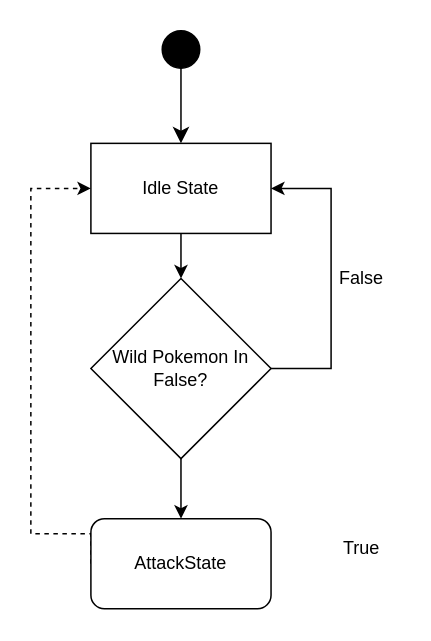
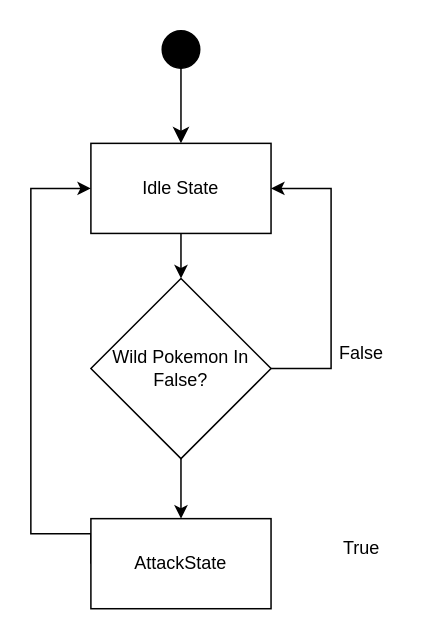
  <mxCell id="0" />
  <mxCell id="1" parent="0" />
  <mxCell id="2" value="" style="rounded=0;html=1;jettySize=auto;orthogonalLoop=1;fontSize=11;endArrow=classic;endFill=1;endSize=8;strokeWidth=1;shadow=0;labelBackgroundColor=none;edgeStyle=orthogonalEdgeStyle;" parent="1" edge="1"><mxGeometry relative="1" as="geometry"><mxPoint x="120" y="45" as="sourcePoint" /><mxPoint x="120" y="95" as="targetPoint" /></mxGeometry></mxCell>
  <mxCell id="3" value="" style="ellipse;whiteSpace=wrap;html=1;aspect=fixed;fillColor=#000000;" vertex="1" parent="1"><mxGeometry x="107.5" y="20" width="25" height="25" as="geometry" /></mxCell>
  <mxCell id="4" style="edgeStyle=orthogonalEdgeStyle;rounded=0;orthogonalLoop=1;jettySize=auto;html=1;exitX=0.5;exitY=1;exitDx=0;exitDy=0;entryX=0.5;entryY=0;entryDx=0;entryDy=0;endArrow=classic;endFill=1;" edge="1" parent="1" source="5" target="8"><mxGeometry relative="1" as="geometry" /></mxCell>
  <mxCell id="5" value="Idle State" style="rounded=0;whiteSpace=wrap;html=1;fillColor=#FFFFFF;" vertex="1" parent="1"><mxGeometry x="60" y="95" width="120" height="60" as="geometry" /></mxCell>
  <mxCell id="6" style="edgeStyle=orthogonalEdgeStyle;rounded=0;orthogonalLoop=1;jettySize=auto;html=1;exitX=1;exitY=0.5;exitDx=0;exitDy=0;entryX=1;entryY=0.5;entryDx=0;entryDy=0;endArrow=classic;endFill=1;" edge="1" parent="1" source="8" target="5"><mxGeometry relative="1" as="geometry"><Array as="points"><mxPoint x="180" y="245" /><mxPoint x="220" y="245" /><mxPoint x="220" y="125" /></Array></mxGeometry></mxCell>
  <mxCell id="7" style="edgeStyle=orthogonalEdgeStyle;rounded=0;orthogonalLoop=1;jettySize=auto;html=1;exitX=0.5;exitY=1;exitDx=0;exitDy=0;entryX=0.5;entryY=0;entryDx=0;entryDy=0;endArrow=classic;endFill=1;" edge="1" parent="1" source="8" target="11"><mxGeometry relative="1" as="geometry" /></mxCell>
  <mxCell id="8" value="Wild Pokemon In False?" style="rhombus;whiteSpace=wrap;html=1;fillColor=#FFFFFF;" vertex="1" parent="1"><mxGeometry x="60" y="185" width="120" height="120" as="geometry" /></mxCell>
- <mxCell id="9" value="False" style="text;html=1;align=center;verticalAlign=middle;resizable=0;points=[];autosize=1;strokeColor=none;fillColor=none;" vertex="1" parent="1"><mxGeometry x="215" y="170" width="50" height="30" as="geometry" /></mxCell>
- <mxCell id="10" style="edgeStyle=orthogonalEdgeStyle;rounded=0;orthogonalLoop=1;jettySize=auto;html=1;exitX=0;exitY=0.5;exitDx=0;exitDy=0;entryX=0;entryY=0.5;entryDx=0;entryDy=0;endArrow=classic;endFill=1;dashed=1;" edge="1" parent="1" source="11" target="5"><mxGeometry relative="1" as="geometry"><Array as="points"><mxPoint x="20" y="355" /><mxPoint x="20" y="125" /></Array></mxGeometry></mxCell>
- <mxCell id="11" value="AttackState" style="whiteSpace=wrap;html=1;fillColor=#FFFFFF;rounded=1;" vertex="1" parent="1"><mxGeometry x="60" y="345" width="120" height="60" as="geometry" /></mxCell>
+ <mxCell id="9" value="False" style="text;html=1;align=center;verticalAlign=middle;resizable=0;points=[];autosize=1;strokeColor=none;fillColor=none;" vertex="1" parent="1"><mxGeometry x="215" y="220" width="50" height="30" as="geometry" /></mxCell>
+ <mxCell id="10" style="edgeStyle=orthogonalEdgeStyle;rounded=0;orthogonalLoop=1;jettySize=auto;html=1;exitX=0;exitY=0.5;exitDx=0;exitDy=0;entryX=0;entryY=0.5;entryDx=0;entryDy=0;endArrow=classic;endFill=1;" edge="1" parent="1" source="11" target="5"><mxGeometry relative="1" as="geometry"><Array as="points"><mxPoint x="20" y="355" /><mxPoint x="20" y="125" /></Array></mxGeometry></mxCell>
+ <mxCell id="11" value="AttackState" style="rounded=0;whiteSpace=wrap;html=1;fillColor=#FFFFFF;" vertex="1" parent="1"><mxGeometry x="60" y="345" width="120" height="60" as="geometry" /></mxCell>
  <mxCell id="12" value="True" style="text;html=1;align=center;verticalAlign=middle;resizable=0;points=[];autosize=1;strokeColor=none;fillColor=none;" vertex="1" parent="1"><mxGeometry x="215" y="350" width="50" height="30" as="geometry" /></mxCell>
